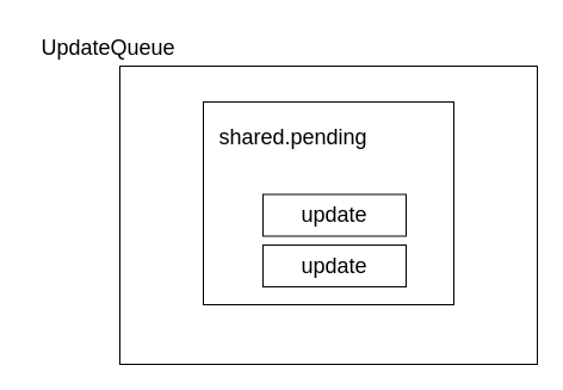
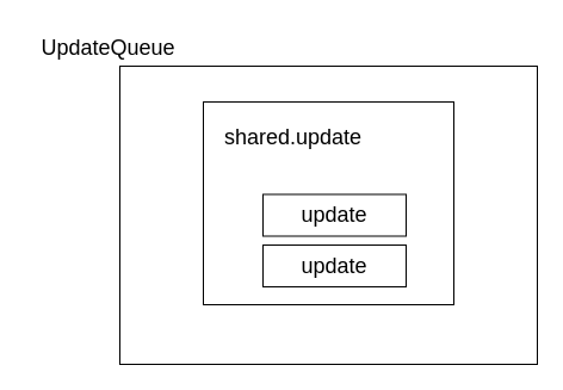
  <mxCell id="0" />
  <mxCell id="1" parent="0" />
  <mxCell id="2" value="" style="rounded=0;whiteSpace=wrap;html=1;" parent="1" vertex="1"><mxGeometry x="100" y="55" width="350" height="250" as="geometry" /></mxCell>
  <mxCell id="3" value="" style="rounded=0;whiteSpace=wrap;html=1;" parent="1" vertex="1"><mxGeometry x="170" y="85" width="210" height="170" as="geometry" /></mxCell>
  <mxCell id="4" value="&lt;font style=&quot;font-size: 18px;&quot;&gt;update&lt;/font&gt;" style="rounded=0;whiteSpace=wrap;html=1;" parent="1" vertex="1"><mxGeometry x="220" y="162.5" width="120" height="35" as="geometry" /></mxCell>
  <mxCell id="5" value="&lt;font style=&quot;font-size: 18px;&quot;&gt;update&lt;/font&gt;" style="rounded=0;whiteSpace=wrap;html=1;" parent="1" vertex="1"><mxGeometry x="220" y="205" width="120" height="35" as="geometry" /></mxCell>
  <mxCell id="6" value="&lt;font style=&quot;font-size: 18px;&quot;&gt;UpdateQueue&lt;/font&gt;" style="text;html=1;align=center;verticalAlign=middle;resizable=0;points=[];autosize=1;strokeColor=none;fillColor=none;" parent="1" vertex="1"><mxGeometry x="20" y="20" width="140" height="40" as="geometry" /></mxCell>
- <mxCell id="7" value="&lt;font style=&quot;font-size: 18px;&quot;&gt;shared.pending&lt;/font&gt;" style="text;html=1;align=center;verticalAlign=middle;resizable=0;points=[];autosize=1;strokeColor=none;fillColor=none;" parent="1" vertex="1"><mxGeometry x="170" y="95" width="150" height="40" as="geometry" /></mxCell>
+ <mxCell id="7" value="&lt;font style=&quot;font-size: 18px;&quot;&gt;shared.update&lt;/font&gt;" style="text;html=1;align=center;verticalAlign=middle;resizable=0;points=[];autosize=1;strokeColor=none;fillColor=none;" parent="1" vertex="1"><mxGeometry x="170" y="95" width="150" height="40" as="geometry" /></mxCell>
